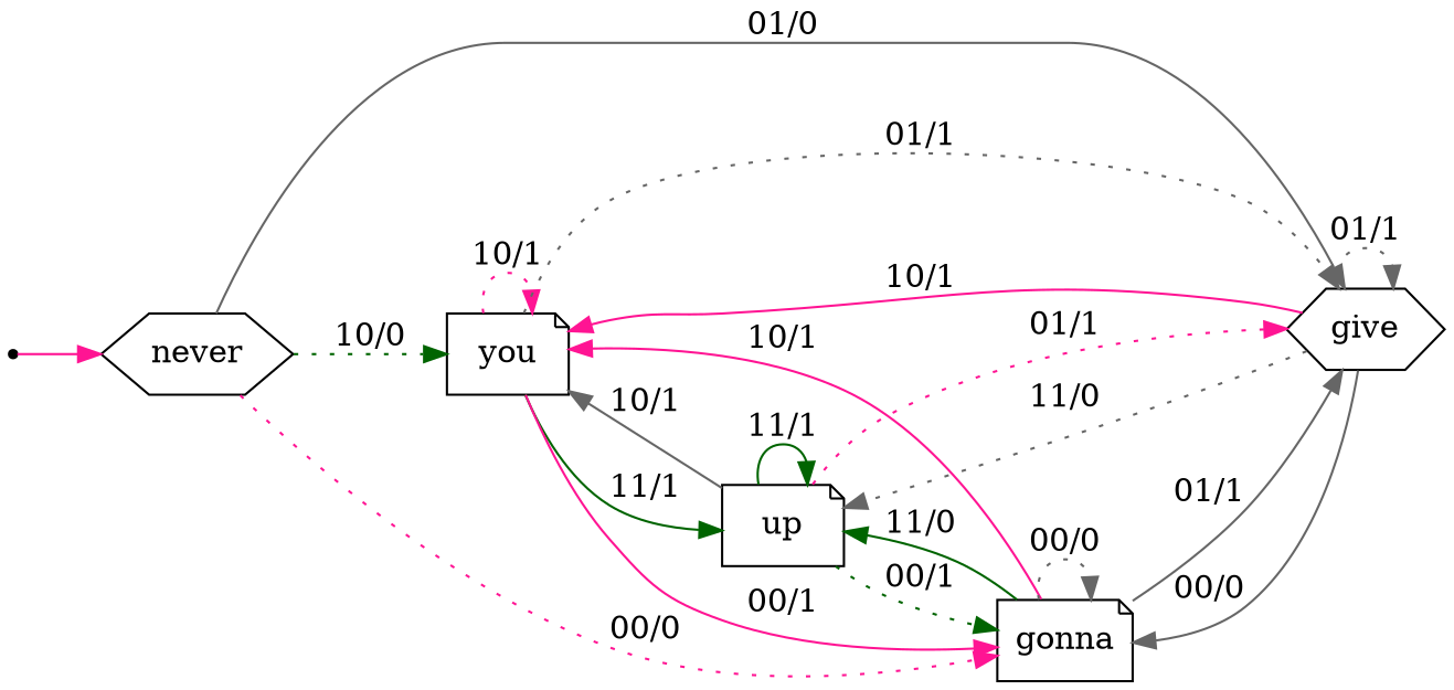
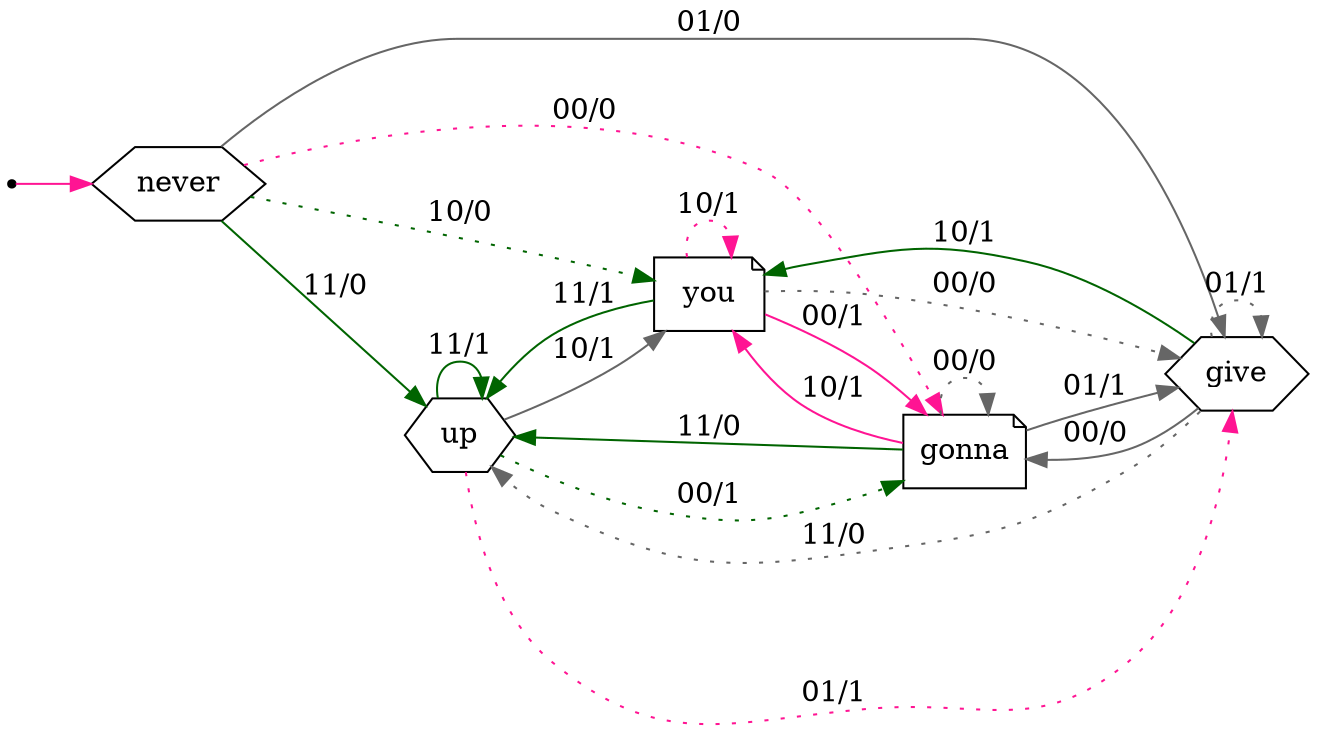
  digraph {
    rankdir=LR
    node [shape=hexagon]
    edge [color=gray40 style=solid]
    INIT [shape=point]
    n2 [label=never]
-   n3 [label=up shape=note]
+   n3 [label=up]
    n4 [label=you shape=note]
    n5 [label=give]
    n6 [label=gonna shape=note]
    INIT -> n2 [color=deeppink]
+   n2 -> n3 [color=darkgreen label="11/0"]
    n2 -> n4 [color=darkgreen label="10/0" style=dotted]
    n2 -> n5 [label="01/0"]
    n2 -> n6 [color=deeppink label="00/0" style=dotted]
    n3 -> n3 [color=darkgreen label="11/1"]
    n3 -> n4 [label="10/1"]
    n3 -> n5 [color=deeppink label="01/1" style=dotted]
    n3 -> n6 [color=darkgreen label="00/1" style=dotted]
    n4 -> n3 [color=darkgreen label="11/1"]
    n4 -> n4 [color=deeppink label="10/1" style=dotted]
-   n4 -> n5 [label="01/1" style=dotted]
+   n4 -> n5 [label="00/0" style=dotted]
    n4 -> n6 [color=deeppink label="00/1"]
    n5 -> n3 [label="11/0" style=dotted]
-   n5 -> n4 [color=deeppink label="10/1"]
+   n5 -> n4 [color=darkgreen label="10/1"]
    n5 -> n5 [label="01/1" style=dotted]
    n5 -> n6 [label="00/0"]
    n6 -> n3 [color=darkgreen label="11/0"]
    n6 -> n4 [color=deeppink label="10/1"]
    n6 -> n5 [label="01/1"]
    n6 -> n6 [label="00/0" style=dotted]
  }
